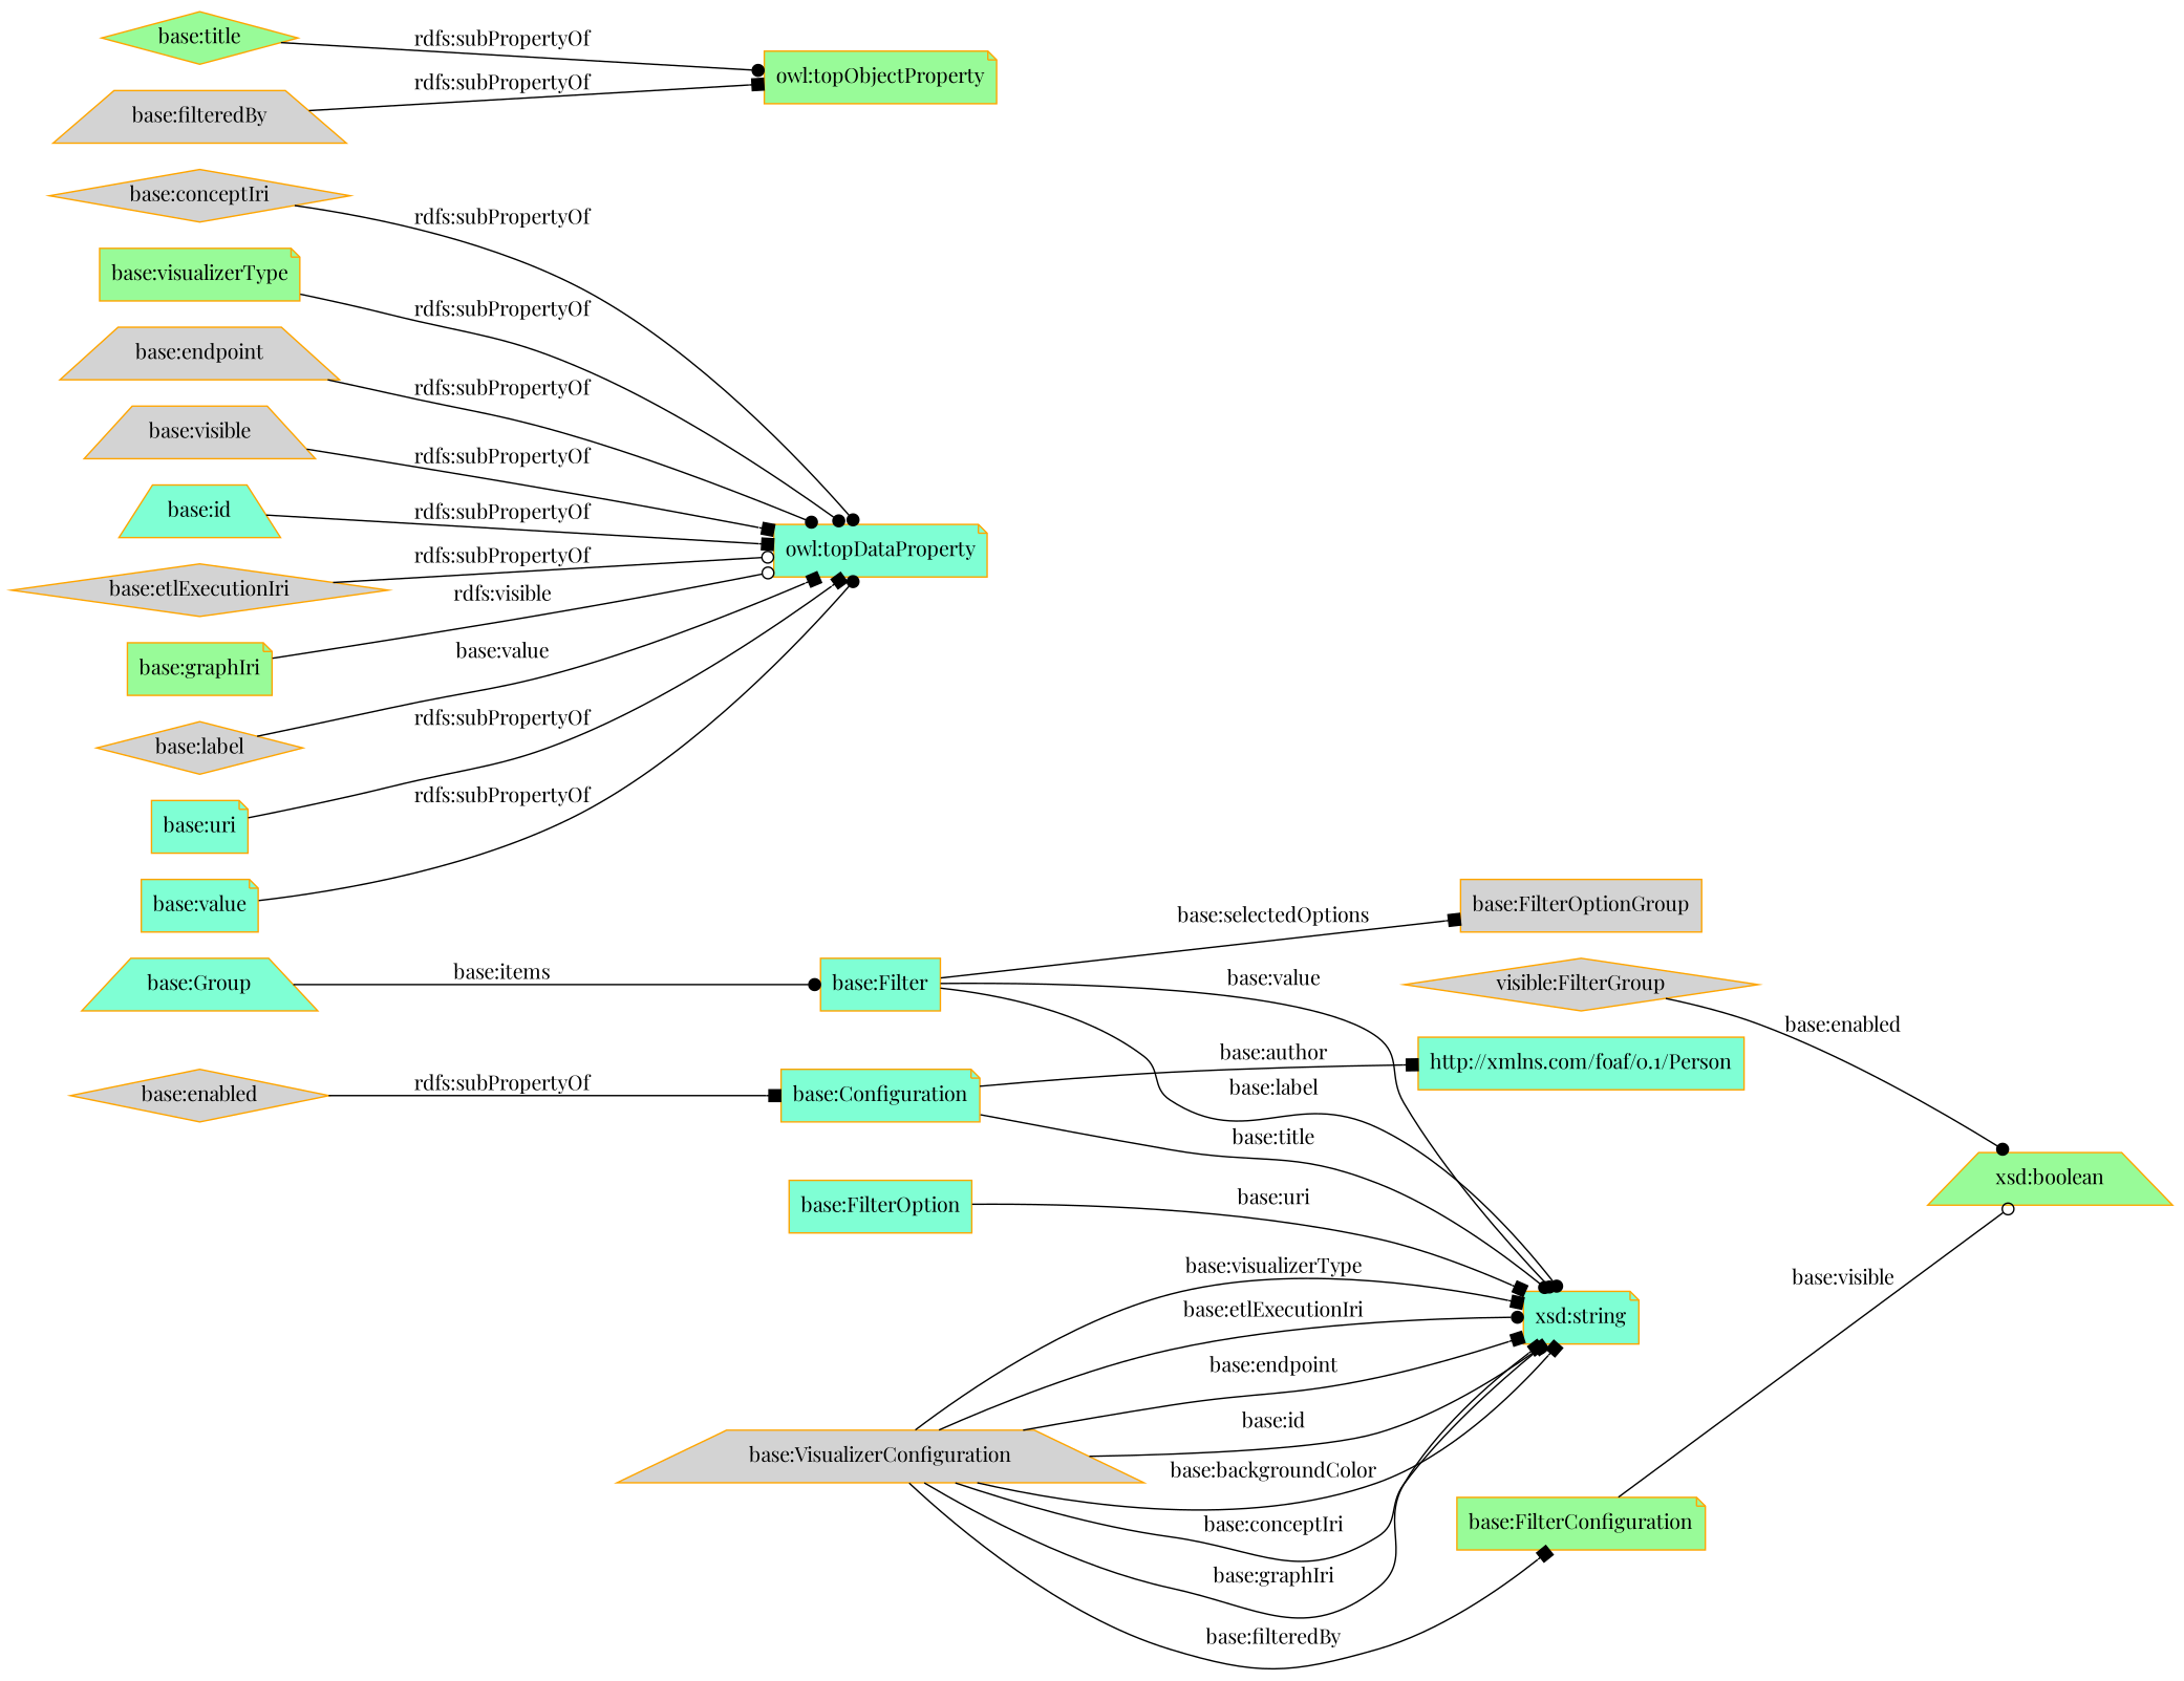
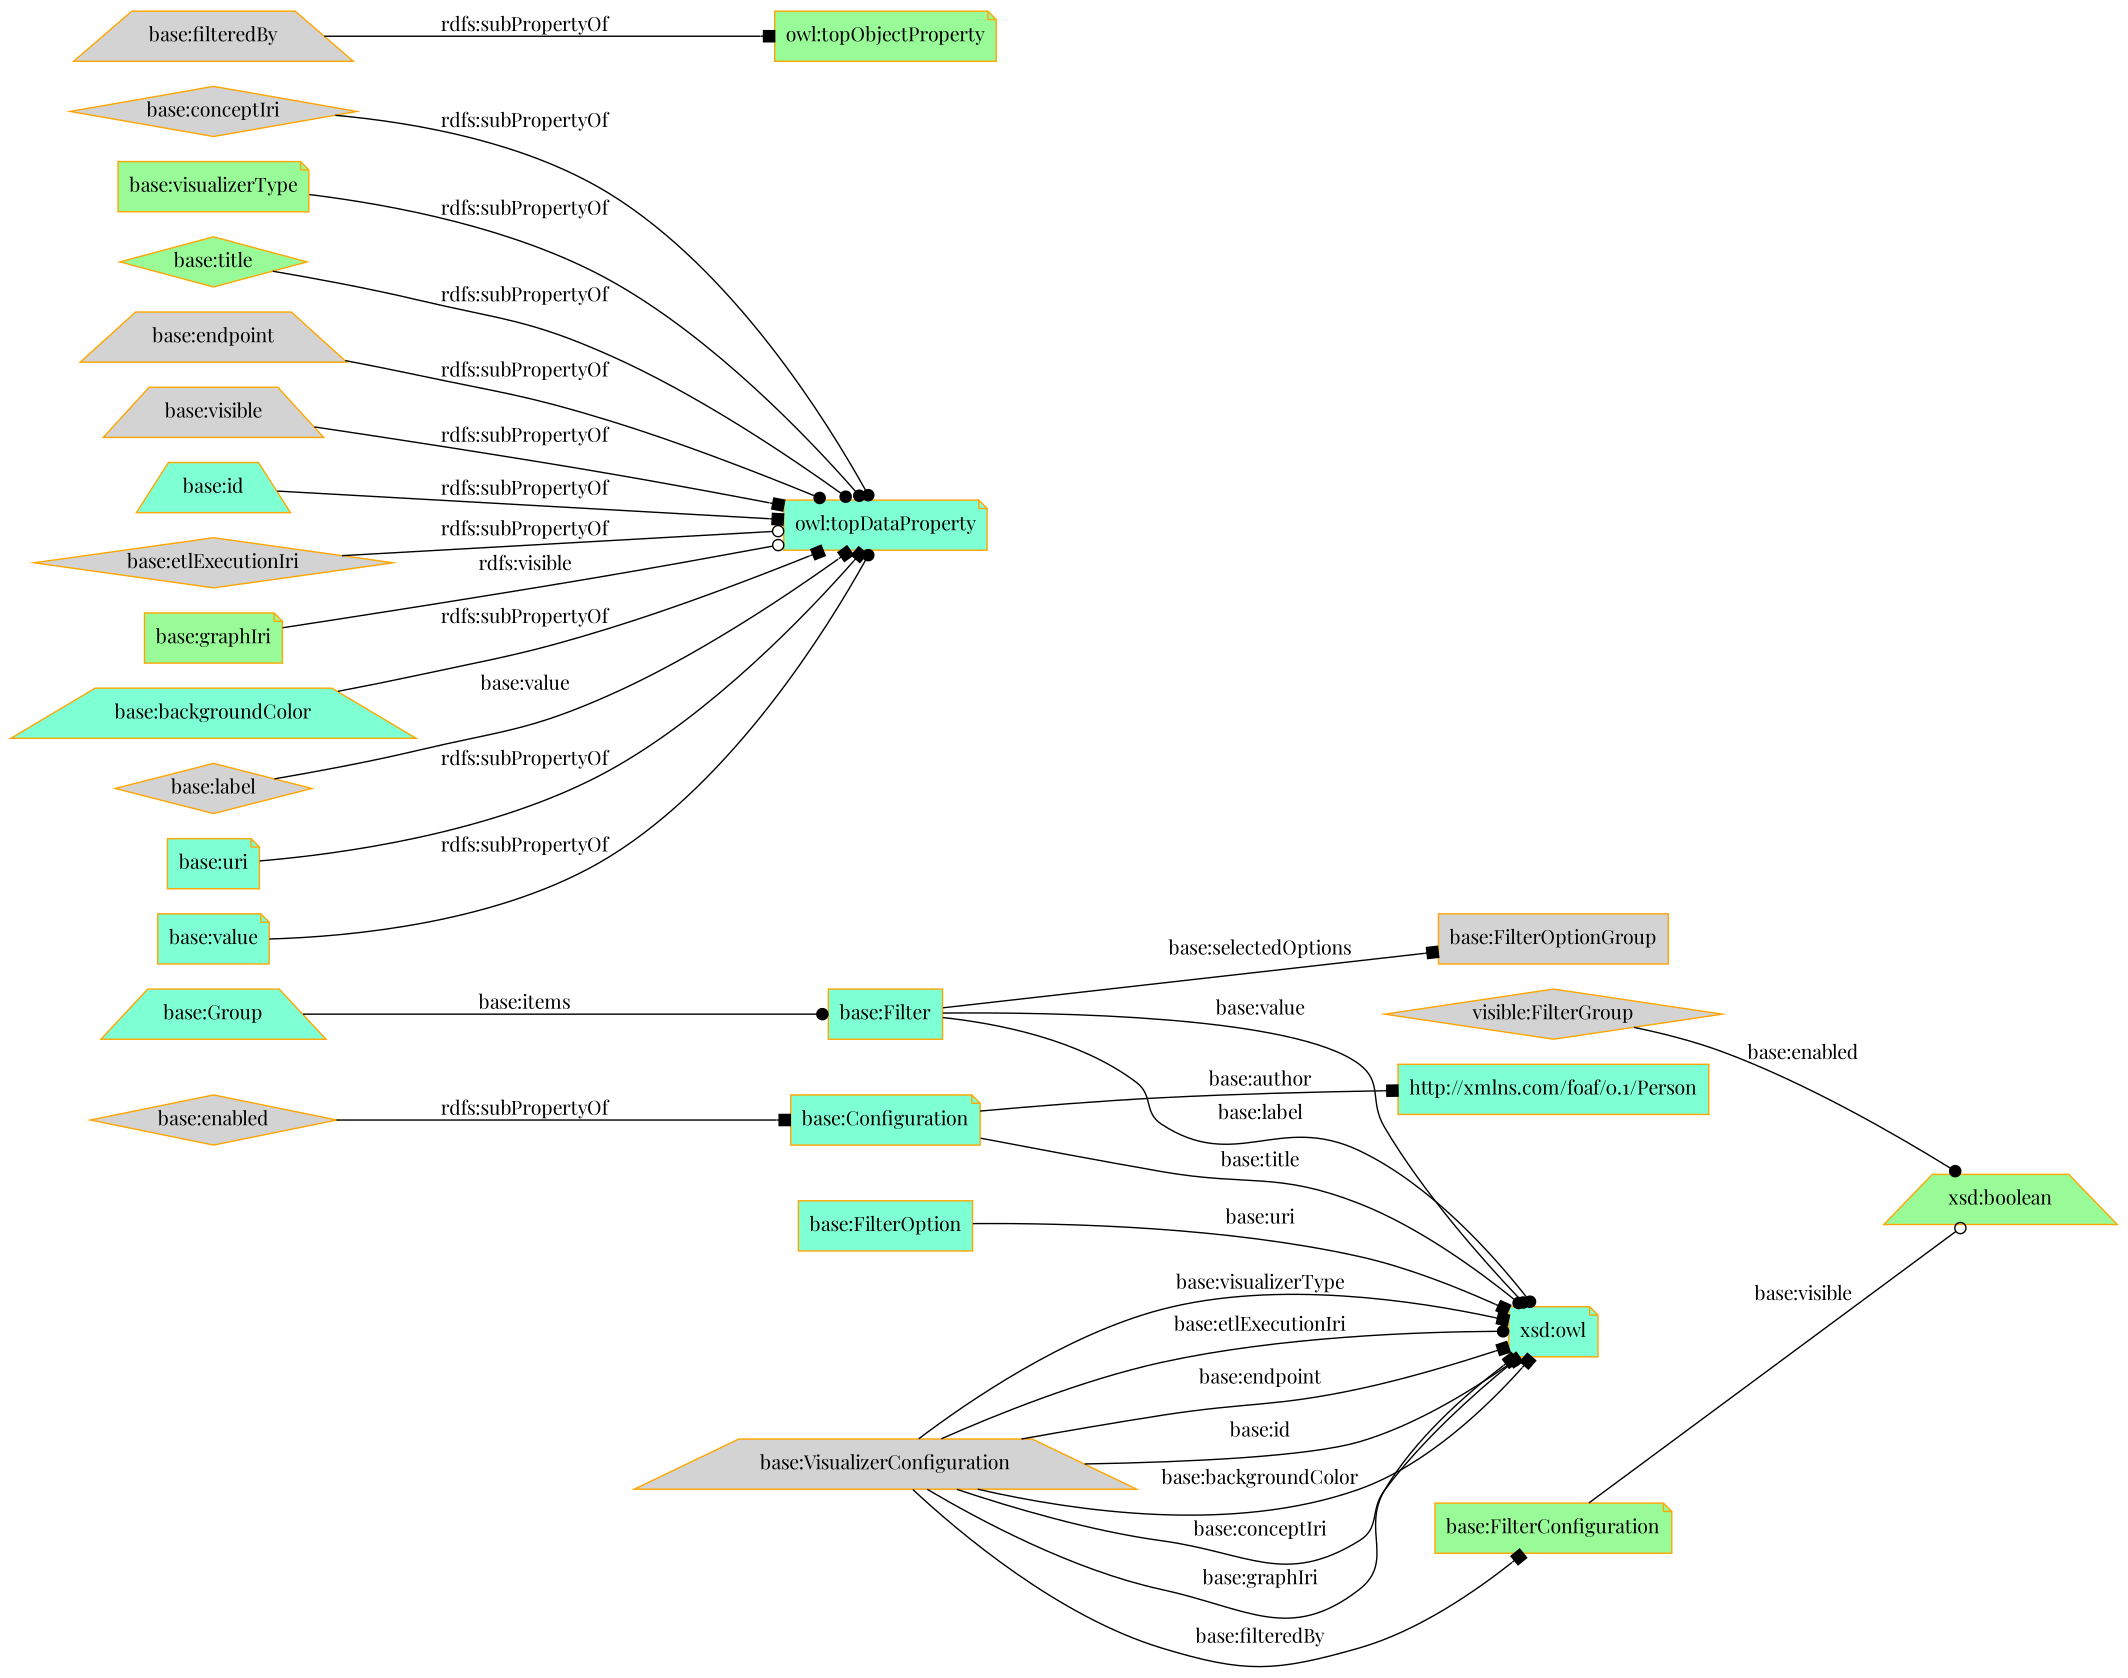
  digraph {
    fontname="Playfair Display"
    rankdir=LR
    node [color=orange fillcolor=aquamarine fontname="Playfair Display" shape=note style=filled]
    edge [arrowhead=box fontname="Playfair Display"]
    "base:VisualizerConfiguration" [fillcolor=lightgrey shape=trapezium]
    "base:FilterConfiguration" [fillcolor=palegreen]
-   "xsd:string"
+   "xsd:string" [label="xsd:owl"]
    "xsd:boolean" [fillcolor=palegreen shape=trapezium]
    "base:Group" [shape=trapezium]
    "base:Filter" [shape=box]
    "base:FilterOptionGroup" [fillcolor=lightgrey shape=box]
    "base:FilterOption" [shape=box]
    n9 [fillcolor=lightgrey label="visible:FilterGroup" shape=diamond]
    "base:Configuration"
    "http://xmlns.com/foaf/0.1/Person" [shape=box]
    "base:conceptIri" [fillcolor=lightgrey shape=diamond]
    "owl:topDataProperty"
    "base:visualizerType" [fillcolor=palegreen]
    "base:title" [fillcolor=palegreen shape=diamond]
    "base:endpoint" [fillcolor=lightgrey shape=trapezium]
    "base:filteredBy" [fillcolor=lightgrey shape=trapezium]
    "owl:topObjectProperty" [fillcolor=palegreen]
    "base:visible" [fillcolor=lightgrey shape=trapezium]
    "base:id" [shape=trapezium]
    "base:enabled" [fillcolor=lightgrey shape=diamond]
    "base:etlExecutionIri" [fillcolor=lightgrey shape=diamond]
    "base:graphIri" [fillcolor=palegreen]
+   "base:backgroundColor" [shape=trapezium]
    "base:label" [fillcolor=lightgrey shape=diamond]
    "base:uri"
    "base:value"
    "base:VisualizerConfiguration" -> "base:FilterConfiguration" [label="base:filteredBy"]
    "base:VisualizerConfiguration" -> "xsd:string" [label="base:backgroundColor"]
    "base:VisualizerConfiguration" -> "xsd:string" [arrowhead=dot label="base:conceptIri"]
    "base:VisualizerConfiguration" -> "xsd:string" [label="base:graphIri"]
    "base:VisualizerConfiguration" -> "xsd:string" [label="base:visualizerType"]
    "base:VisualizerConfiguration" -> "xsd:string" [arrowhead=dot label="base:etlExecutionIri"]
    "base:VisualizerConfiguration" -> "xsd:string" [label="base:endpoint"]
    "base:VisualizerConfiguration" -> "xsd:string" [label="base:id"]
    "base:FilterConfiguration" -> "xsd:boolean" [arrowhead=odot label="base:visible"]
    "base:Group" -> "base:Filter" [arrowhead=dot label="base:items"]
    "base:Filter" -> "xsd:string" [arrowhead=dot label="base:value"]
    "base:Filter" -> "xsd:string" [arrowhead=dot label="base:label"]
    "base:Filter" -> "base:FilterOptionGroup" [label="base:selectedOptions"]
    "base:FilterOption" -> "xsd:string" [label="base:uri"]
    n9 -> "xsd:boolean" [arrowhead=dot label="base:enabled"]
    "base:Configuration" -> "xsd:string" [arrowhead=dot label="base:title"]
    "base:Configuration" -> "http://xmlns.com/foaf/0.1/Person" [label="base:author"]
    "base:conceptIri" -> "owl:topDataProperty" [arrowhead=dot label="rdfs:subPropertyOf"]
    "base:visualizerType" -> "owl:topDataProperty" [arrowhead=dot label="rdfs:subPropertyOf"]
-   "base:title" -> "owl:topObjectProperty" [arrowhead=dot label="rdfs:subPropertyOf"]
+   "base:title" -> "owl:topDataProperty" [arrowhead=dot label="rdfs:subPropertyOf"]
    "base:endpoint" -> "owl:topDataProperty" [arrowhead=dot label="rdfs:subPropertyOf"]
    "base:filteredBy" -> "owl:topObjectProperty" [label="rdfs:subPropertyOf"]
    "base:visible" -> "owl:topDataProperty" [label="rdfs:subPropertyOf"]
    "base:id" -> "owl:topDataProperty" [label="rdfs:subPropertyOf"]
    "base:enabled" -> "base:Configuration" [label="rdfs:subPropertyOf"]
    "base:etlExecutionIri" -> "owl:topDataProperty" [arrowhead=odot label="rdfs:subPropertyOf"]
    "base:graphIri" -> "owl:topDataProperty" [arrowhead=odot label="rdfs:visible"]
+   "base:backgroundColor" -> "owl:topDataProperty" [label="rdfs:subPropertyOf"]
    "base:label" -> "owl:topDataProperty" [label="base:value"]
    "base:uri" -> "owl:topDataProperty" [label="rdfs:subPropertyOf"]
    "base:value" -> "owl:topDataProperty" [arrowhead=dot label="rdfs:subPropertyOf"]
  }
